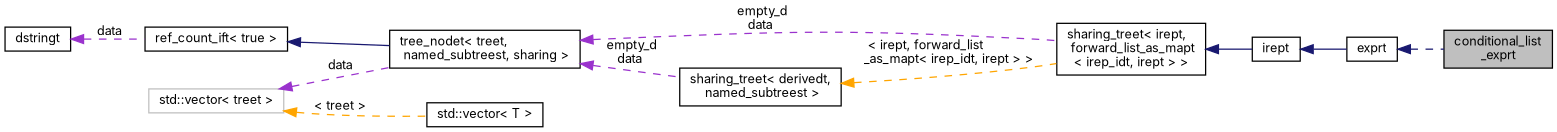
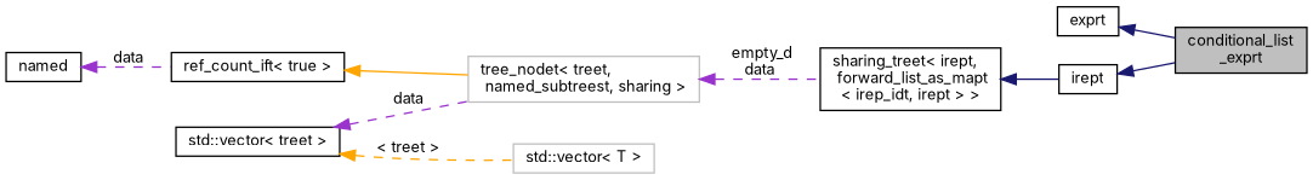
  digraph {
    fontname=Inter
    rankdir=LR
    node [color=black fontname=Inter fontsize=10 shape=record]
    edge [color=midnightblue dir=back fontname=Inter fontsize=10 labelfontname=Helvetica labelfontsize=10 style=dashed]
    n1 [fillcolor=grey75 fontcolor=black height=0.2 label="conditional_list\l_exprt" style=filled width=0.4]
    n2 [height=0.2 label=exprt width=0.4]
    n3 [height=0.2 label=irept width=0.4]
    n4 [height=0.2 label="sharing_treet\< irept,\l forward_list_as_mapt\l\< irep_idt, irept \> \>" width=0.4]
-   n5 [height=0.2 label="tree_nodet\< treet,\l named_subtreest, sharing \>" width=0.4]
-   n6 [height=0.2 label="sharing_treet\< derivedt,\l named_subtreest \>" width=0.4]
+   n5 [color=grey75 height=0.2 label="tree_nodet\< treet,\l named_subtreest, sharing \>" width=0.4]
    n7 [height=0.2 label="ref_count_ift\< true \>" width=0.4]
-   n8 [color=grey75 height=0.2 label="std::vector\< treet \>" width=0.4]
-   n9 [height=0.2 label="std::vector\< T \>" width=0.4]
-   n10 [height=0.2 label=dstringt width=0.4]
-   n2 -> n1
-   n3 -> n2 [style=solid]
+   n8 [height=0.2 label="std::vector\< treet \>" width=0.4]
+   n9 [color=grey75 height=0.2 label="std::vector\< T \>" width=0.4]
+   n10 [height=0.2 label=named width=0.4]
+   n2 -> n1 [style=solid]
+   n3 -> n1 [style=solid]
    n4 -> n3 [style=solid]
    n5 -> n4 [color=darkorchid3 label=" empty_d\ndata"]
-   n5 -> n6 [color=darkorchid3 label=" empty_d\ndata"]
-   n6 -> n4 [color=orange label=" \< irept, forward_list\l_as_mapt\< irep_idt, irept \> \>"]
-   n7 -> n5 [style=solid]
+   n7 -> n5 [color=orange style=solid]
    n8 -> n5 [color=darkorchid3 label=" data"]
    n8 -> n9 [color=orange label=" \< treet \>"]
    n10 -> n7 [color=darkorchid3 label=" data"]
  }
